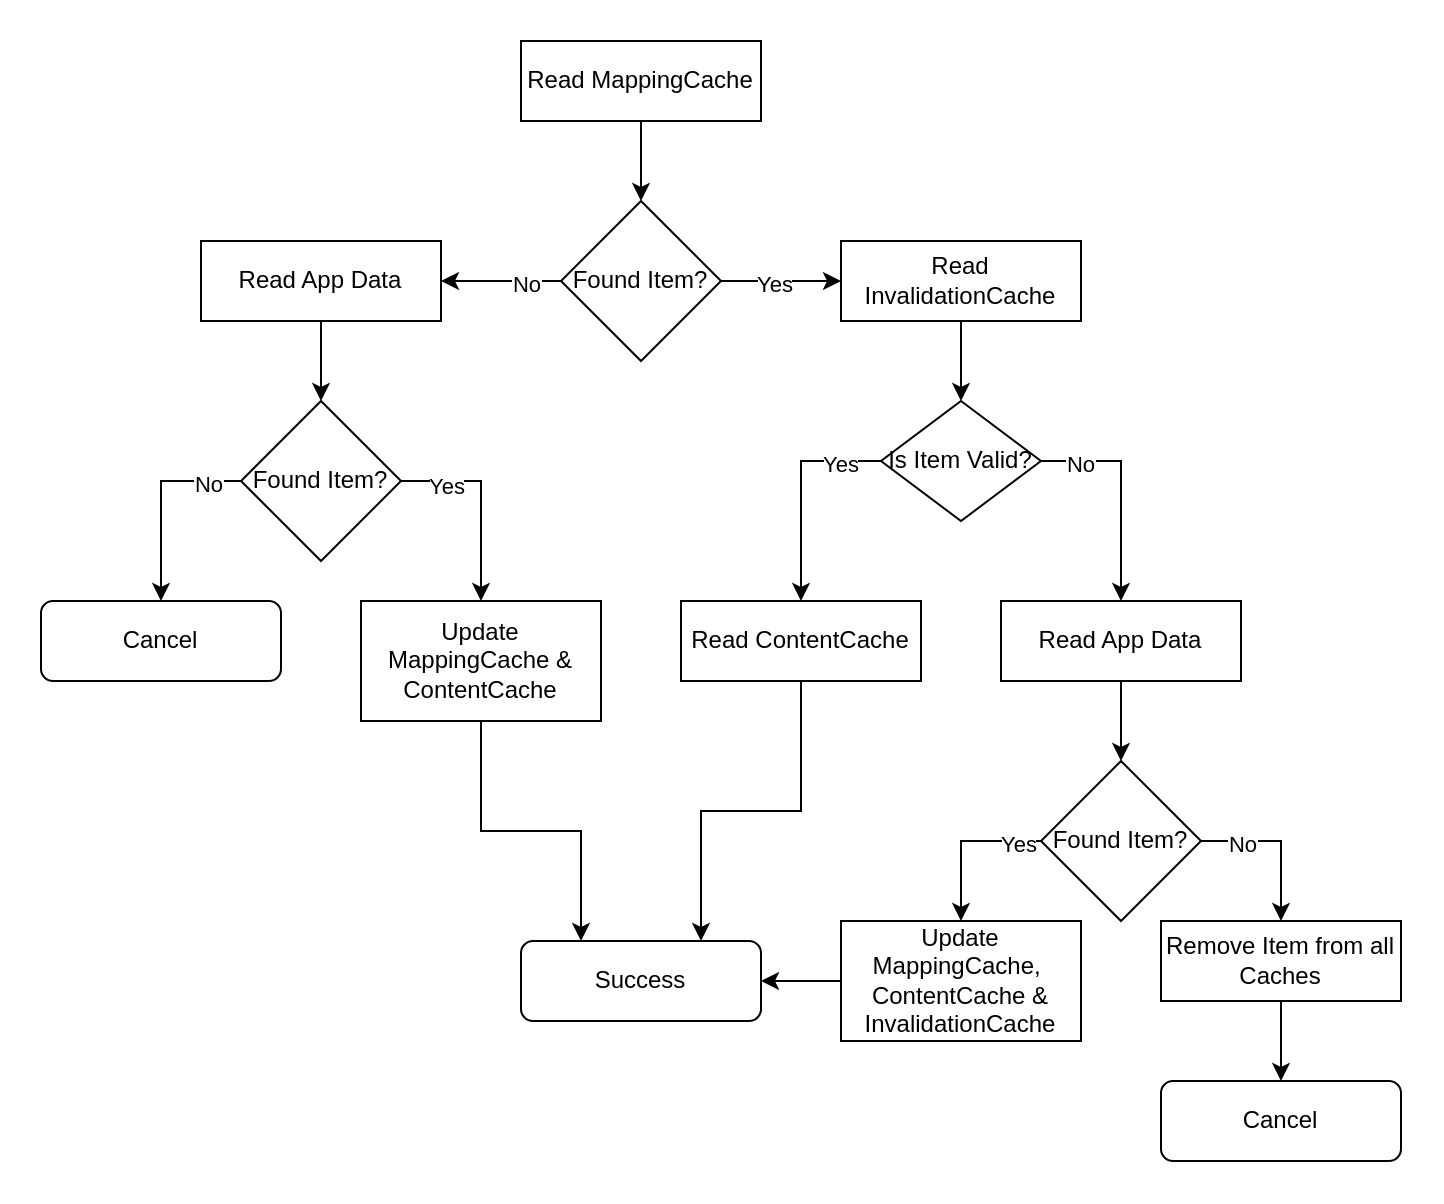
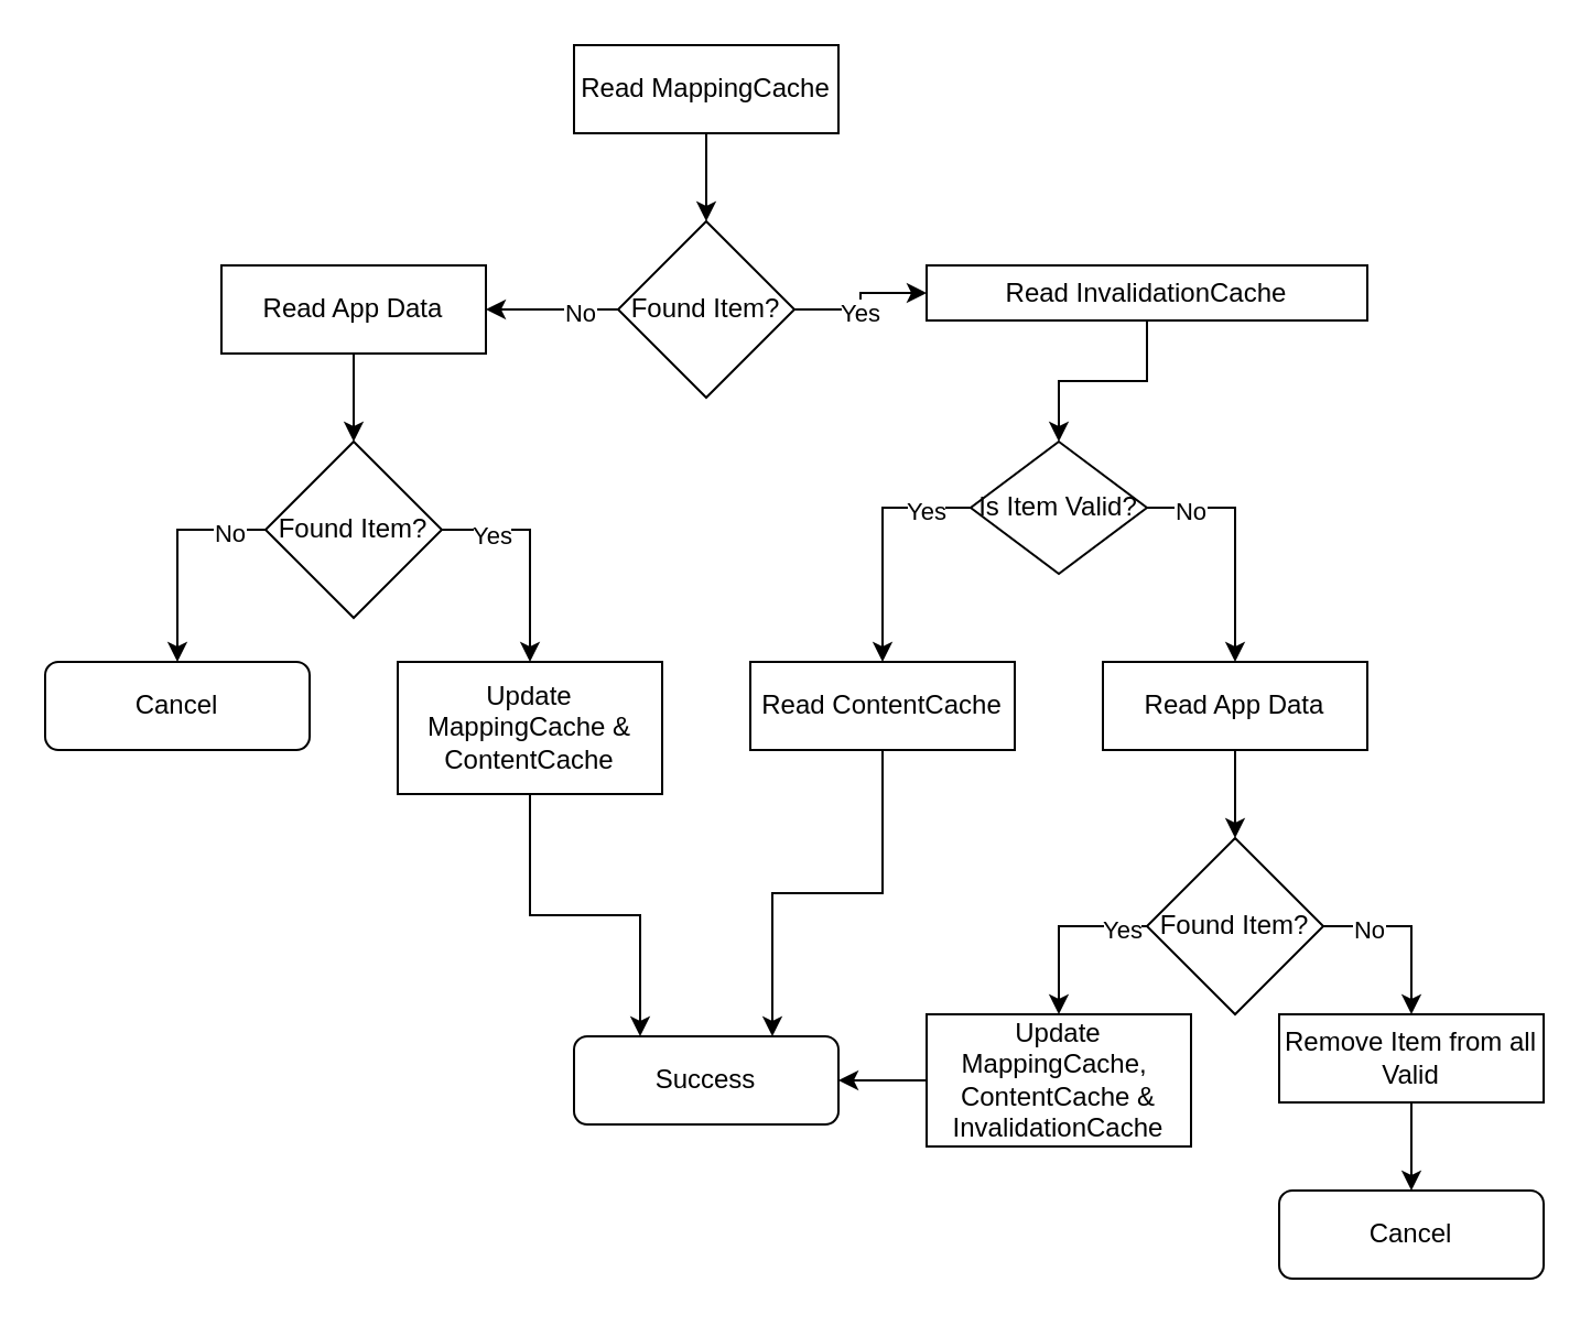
  <mxCell id="0" />
  <mxCell id="1" parent="0" />
  <mxCell id="2" style="edgeStyle=orthogonalEdgeStyle;rounded=0;orthogonalLoop=1;jettySize=auto;html=1;exitX=0.5;exitY=1;exitDx=0;exitDy=0;entryX=0.5;entryY=0;entryDx=0;entryDy=0;" edge="1" parent="1" source="3" target="8"><mxGeometry relative="1" as="geometry" /></mxCell>
  <mxCell id="3" value="Read MappingCache" style="rounded=0;whiteSpace=wrap;html=1;" vertex="1" parent="1"><mxGeometry x="260" y="20" width="120" height="40" as="geometry" /></mxCell>
  <mxCell id="4" style="edgeStyle=orthogonalEdgeStyle;rounded=0;orthogonalLoop=1;jettySize=auto;html=1;exitX=0;exitY=0.5;exitDx=0;exitDy=0;entryX=1;entryY=0.5;entryDx=0;entryDy=0;" edge="1" parent="1" source="8" target="10"><mxGeometry relative="1" as="geometry" /></mxCell>
  <mxCell id="5" value="No" style="edgeLabel;html=1;align=center;verticalAlign=middle;resizable=0;points=[];" vertex="1" connectable="0" parent="4"><mxGeometry x="-0.4" y="1" relative="1" as="geometry"><mxPoint as="offset" /></mxGeometry></mxCell>
  <mxCell id="6" style="edgeStyle=orthogonalEdgeStyle;rounded=0;orthogonalLoop=1;jettySize=auto;html=1;exitX=1;exitY=0.5;exitDx=0;exitDy=0;entryX=0;entryY=0.5;entryDx=0;entryDy=0;" edge="1" parent="1" source="8" target="20"><mxGeometry relative="1" as="geometry" /></mxCell>
  <mxCell id="7" value="Yes" style="edgeLabel;html=1;align=center;verticalAlign=middle;resizable=0;points=[];" vertex="1" connectable="0" parent="6"><mxGeometry x="-0.143" y="-1" relative="1" as="geometry"><mxPoint as="offset" /></mxGeometry></mxCell>
  <mxCell id="8" value="Found Item?" style="rhombus;whiteSpace=wrap;html=1;" vertex="1" parent="1"><mxGeometry x="280" y="100" width="80" height="80" as="geometry" /></mxCell>
  <mxCell id="9" style="edgeStyle=orthogonalEdgeStyle;rounded=0;orthogonalLoop=1;jettySize=auto;html=1;exitX=0.5;exitY=1;exitDx=0;exitDy=0;entryX=0.5;entryY=0;entryDx=0;entryDy=0;" edge="1" parent="1" source="10" target="15"><mxGeometry relative="1" as="geometry" /></mxCell>
  <mxCell id="10" value="Read App Data" style="rounded=0;whiteSpace=wrap;html=1;" vertex="1" parent="1"><mxGeometry x="100" y="120" width="120" height="40" as="geometry" /></mxCell>
  <mxCell id="11" style="edgeStyle=orthogonalEdgeStyle;rounded=0;orthogonalLoop=1;jettySize=auto;html=1;exitX=0;exitY=0.5;exitDx=0;exitDy=0;entryX=0.5;entryY=0;entryDx=0;entryDy=0;" edge="1" parent="1" source="15" target="16"><mxGeometry relative="1" as="geometry" /></mxCell>
  <mxCell id="12" value="No" style="edgeLabel;html=1;align=center;verticalAlign=middle;resizable=0;points=[];" vertex="1" connectable="0" parent="11"><mxGeometry x="-0.657" y="1" relative="1" as="geometry"><mxPoint as="offset" /></mxGeometry></mxCell>
  <mxCell id="13" style="edgeStyle=orthogonalEdgeStyle;rounded=0;orthogonalLoop=1;jettySize=auto;html=1;exitX=1;exitY=0.5;exitDx=0;exitDy=0;entryX=0.5;entryY=0;entryDx=0;entryDy=0;" edge="1" parent="1" source="15" target="18"><mxGeometry relative="1" as="geometry" /></mxCell>
  <mxCell id="14" value="Yes" style="edgeLabel;html=1;align=center;verticalAlign=middle;resizable=0;points=[];" vertex="1" connectable="0" parent="13"><mxGeometry x="-0.562" y="-2" relative="1" as="geometry"><mxPoint as="offset" /></mxGeometry></mxCell>
  <mxCell id="15" value="Found Item?" style="rhombus;whiteSpace=wrap;html=1;" vertex="1" parent="1"><mxGeometry x="120" y="200" width="80" height="80" as="geometry" /></mxCell>
  <mxCell id="16" value="Cancel" style="rounded=1;whiteSpace=wrap;html=1;" vertex="1" parent="1"><mxGeometry x="20" y="300" width="120" height="40" as="geometry" /></mxCell>
  <mxCell id="17" style="edgeStyle=orthogonalEdgeStyle;rounded=0;orthogonalLoop=1;jettySize=auto;html=1;exitX=0.5;exitY=1;exitDx=0;exitDy=0;entryX=0.25;entryY=0;entryDx=0;entryDy=0;" edge="1" parent="1" source="18" target="40"><mxGeometry relative="1" as="geometry" /></mxCell>
  <mxCell id="18" value="Update MappingCache &amp;amp; ContentCache" style="rounded=0;whiteSpace=wrap;html=1;" vertex="1" parent="1"><mxGeometry x="180" y="300" width="120" height="60" as="geometry" /></mxCell>
  <mxCell id="19" style="edgeStyle=orthogonalEdgeStyle;rounded=0;orthogonalLoop=1;jettySize=auto;html=1;exitX=0.5;exitY=1;exitDx=0;exitDy=0;entryX=0.5;entryY=0;entryDx=0;entryDy=0;" edge="1" parent="1" source="20" target="25"><mxGeometry relative="1" as="geometry" /></mxCell>
- <mxCell id="20" value="Read InvalidationCache" style="rounded=0;whiteSpace=wrap;html=1;" vertex="1" parent="1"><mxGeometry x="420" y="120" width="120" height="40" as="geometry" /></mxCell>
+ <mxCell id="20" value="Read InvalidationCache" style="rounded=0;whiteSpace=wrap;html=1;" vertex="1" parent="1"><mxGeometry x="420" y="120" width="200" height="25" as="geometry" /></mxCell>
  <mxCell id="21" style="edgeStyle=orthogonalEdgeStyle;rounded=0;orthogonalLoop=1;jettySize=auto;html=1;exitX=0;exitY=0.5;exitDx=0;exitDy=0;entryX=0.5;entryY=0;entryDx=0;entryDy=0;" edge="1" parent="1" source="25" target="27"><mxGeometry relative="1" as="geometry" /></mxCell>
  <mxCell id="22" value="Yes" style="edgeLabel;html=1;align=center;verticalAlign=middle;resizable=0;points=[];" vertex="1" connectable="0" parent="21"><mxGeometry x="-0.623" y="1" relative="1" as="geometry"><mxPoint as="offset" /></mxGeometry></mxCell>
  <mxCell id="23" style="edgeStyle=orthogonalEdgeStyle;rounded=0;orthogonalLoop=1;jettySize=auto;html=1;exitX=1;exitY=0.5;exitDx=0;exitDy=0;entryX=0.5;entryY=0;entryDx=0;entryDy=0;" edge="1" parent="1" source="25" target="29"><mxGeometry relative="1" as="geometry" /></mxCell>
  <mxCell id="24" value="No" style="edgeLabel;html=1;align=center;verticalAlign=middle;resizable=0;points=[];" vertex="1" connectable="0" parent="23"><mxGeometry x="-0.66" y="-1" relative="1" as="geometry"><mxPoint as="offset" /></mxGeometry></mxCell>
  <mxCell id="25" value="Is Item Valid?" style="rhombus;whiteSpace=wrap;html=1;" vertex="1" parent="1"><mxGeometry x="440" y="200" width="80" height="60" as="geometry" /></mxCell>
  <mxCell id="26" style="edgeStyle=orthogonalEdgeStyle;rounded=0;orthogonalLoop=1;jettySize=auto;html=1;exitX=0.5;exitY=1;exitDx=0;exitDy=0;entryX=0.75;entryY=0;entryDx=0;entryDy=0;" edge="1" parent="1" source="27" target="40"><mxGeometry relative="1" as="geometry" /></mxCell>
  <mxCell id="27" value="Read ContentCache" style="rounded=0;whiteSpace=wrap;html=1;" vertex="1" parent="1"><mxGeometry x="340" y="300" width="120" height="40" as="geometry" /></mxCell>
  <mxCell id="28" style="edgeStyle=orthogonalEdgeStyle;rounded=0;orthogonalLoop=1;jettySize=auto;html=1;exitX=0.5;exitY=1;exitDx=0;exitDy=0;entryX=0.5;entryY=0;entryDx=0;entryDy=0;" edge="1" parent="1" source="29" target="34"><mxGeometry relative="1" as="geometry" /></mxCell>
  <mxCell id="29" value="Read App Data" style="rounded=0;whiteSpace=wrap;html=1;" vertex="1" parent="1"><mxGeometry x="500" y="300" width="120" height="40" as="geometry" /></mxCell>
  <mxCell id="30" style="edgeStyle=orthogonalEdgeStyle;rounded=0;orthogonalLoop=1;jettySize=auto;html=1;exitX=0;exitY=0.5;exitDx=0;exitDy=0;entryX=0.5;entryY=0;entryDx=0;entryDy=0;" edge="1" parent="1" source="34" target="36"><mxGeometry relative="1" as="geometry" /></mxCell>
  <mxCell id="31" value="Yes" style="edgeLabel;html=1;align=center;verticalAlign=middle;resizable=0;points=[];" vertex="1" connectable="0" parent="30"><mxGeometry x="-0.691" y="1" relative="1" as="geometry"><mxPoint as="offset" /></mxGeometry></mxCell>
  <mxCell id="32" style="edgeStyle=orthogonalEdgeStyle;rounded=0;orthogonalLoop=1;jettySize=auto;html=1;exitX=1;exitY=0.5;exitDx=0;exitDy=0;entryX=0.5;entryY=0;entryDx=0;entryDy=0;" edge="1" parent="1" source="34" target="38"><mxGeometry relative="1" as="geometry" /></mxCell>
  <mxCell id="33" value="No" style="edgeLabel;html=1;align=center;verticalAlign=middle;resizable=0;points=[];" vertex="1" connectable="0" parent="32"><mxGeometry x="-0.495" y="-1" relative="1" as="geometry"><mxPoint as="offset" /></mxGeometry></mxCell>
  <mxCell id="34" value="Found Item?" style="rhombus;whiteSpace=wrap;html=1;" vertex="1" parent="1"><mxGeometry x="520" y="380" width="80" height="80" as="geometry" /></mxCell>
  <mxCell id="35" style="edgeStyle=orthogonalEdgeStyle;rounded=0;orthogonalLoop=1;jettySize=auto;html=1;exitX=0;exitY=0.5;exitDx=0;exitDy=0;entryX=1;entryY=0.5;entryDx=0;entryDy=0;" edge="1" parent="1" source="36" target="40"><mxGeometry relative="1" as="geometry" /></mxCell>
  <mxCell id="36" value="Update MappingCache,&amp;nbsp; ContentCache &amp;amp; InvalidationCache" style="rounded=0;whiteSpace=wrap;html=1;" vertex="1" parent="1"><mxGeometry x="420" y="460" width="120" height="60" as="geometry" /></mxCell>
  <mxCell id="37" style="edgeStyle=orthogonalEdgeStyle;rounded=0;orthogonalLoop=1;jettySize=auto;html=1;exitX=0.5;exitY=1;exitDx=0;exitDy=0;entryX=0.5;entryY=0;entryDx=0;entryDy=0;" edge="1" parent="1" source="38" target="39"><mxGeometry relative="1" as="geometry" /></mxCell>
- <mxCell id="38" value="Remove Item from all Caches" style="rounded=0;whiteSpace=wrap;html=1;" vertex="1" parent="1"><mxGeometry x="580" y="460" width="120" height="40" as="geometry" /></mxCell>
+ <mxCell id="38" value="Remove Item from all Valid" style="rounded=0;whiteSpace=wrap;html=1;" vertex="1" parent="1"><mxGeometry x="580" y="460" width="120" height="40" as="geometry" /></mxCell>
  <mxCell id="39" value="Cancel" style="rounded=1;whiteSpace=wrap;html=1;" vertex="1" parent="1"><mxGeometry x="580" y="540" width="120" height="40" as="geometry" /></mxCell>
  <mxCell id="40" value="Success" style="rounded=1;whiteSpace=wrap;html=1;" vertex="1" parent="1"><mxGeometry x="260" y="470" width="120" height="40" as="geometry" /></mxCell>
